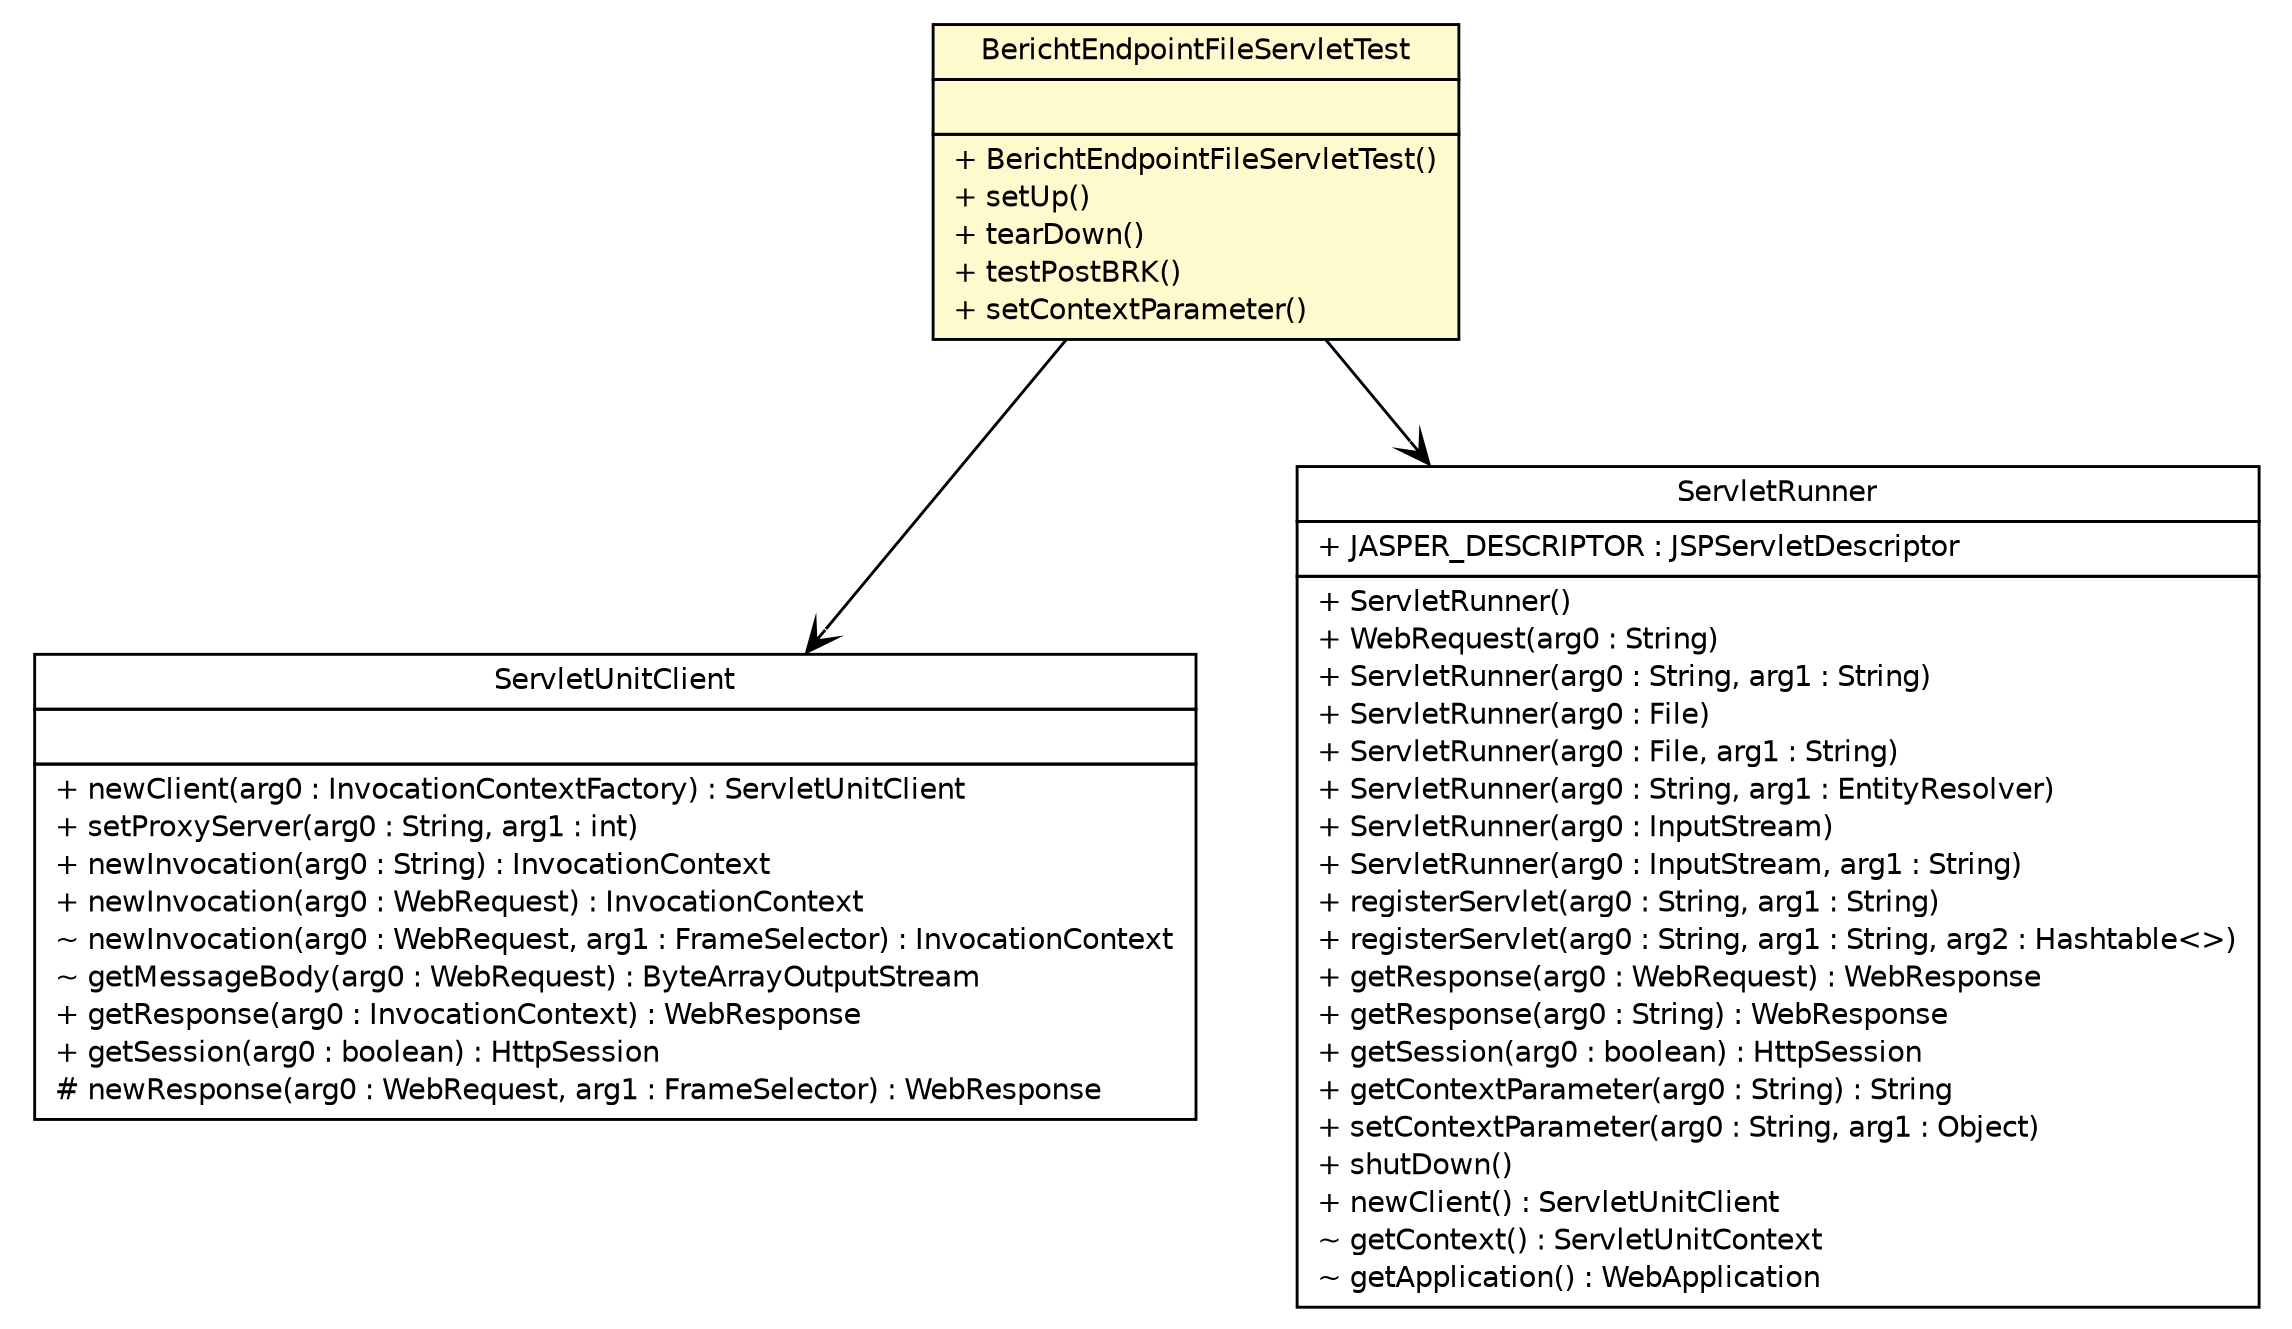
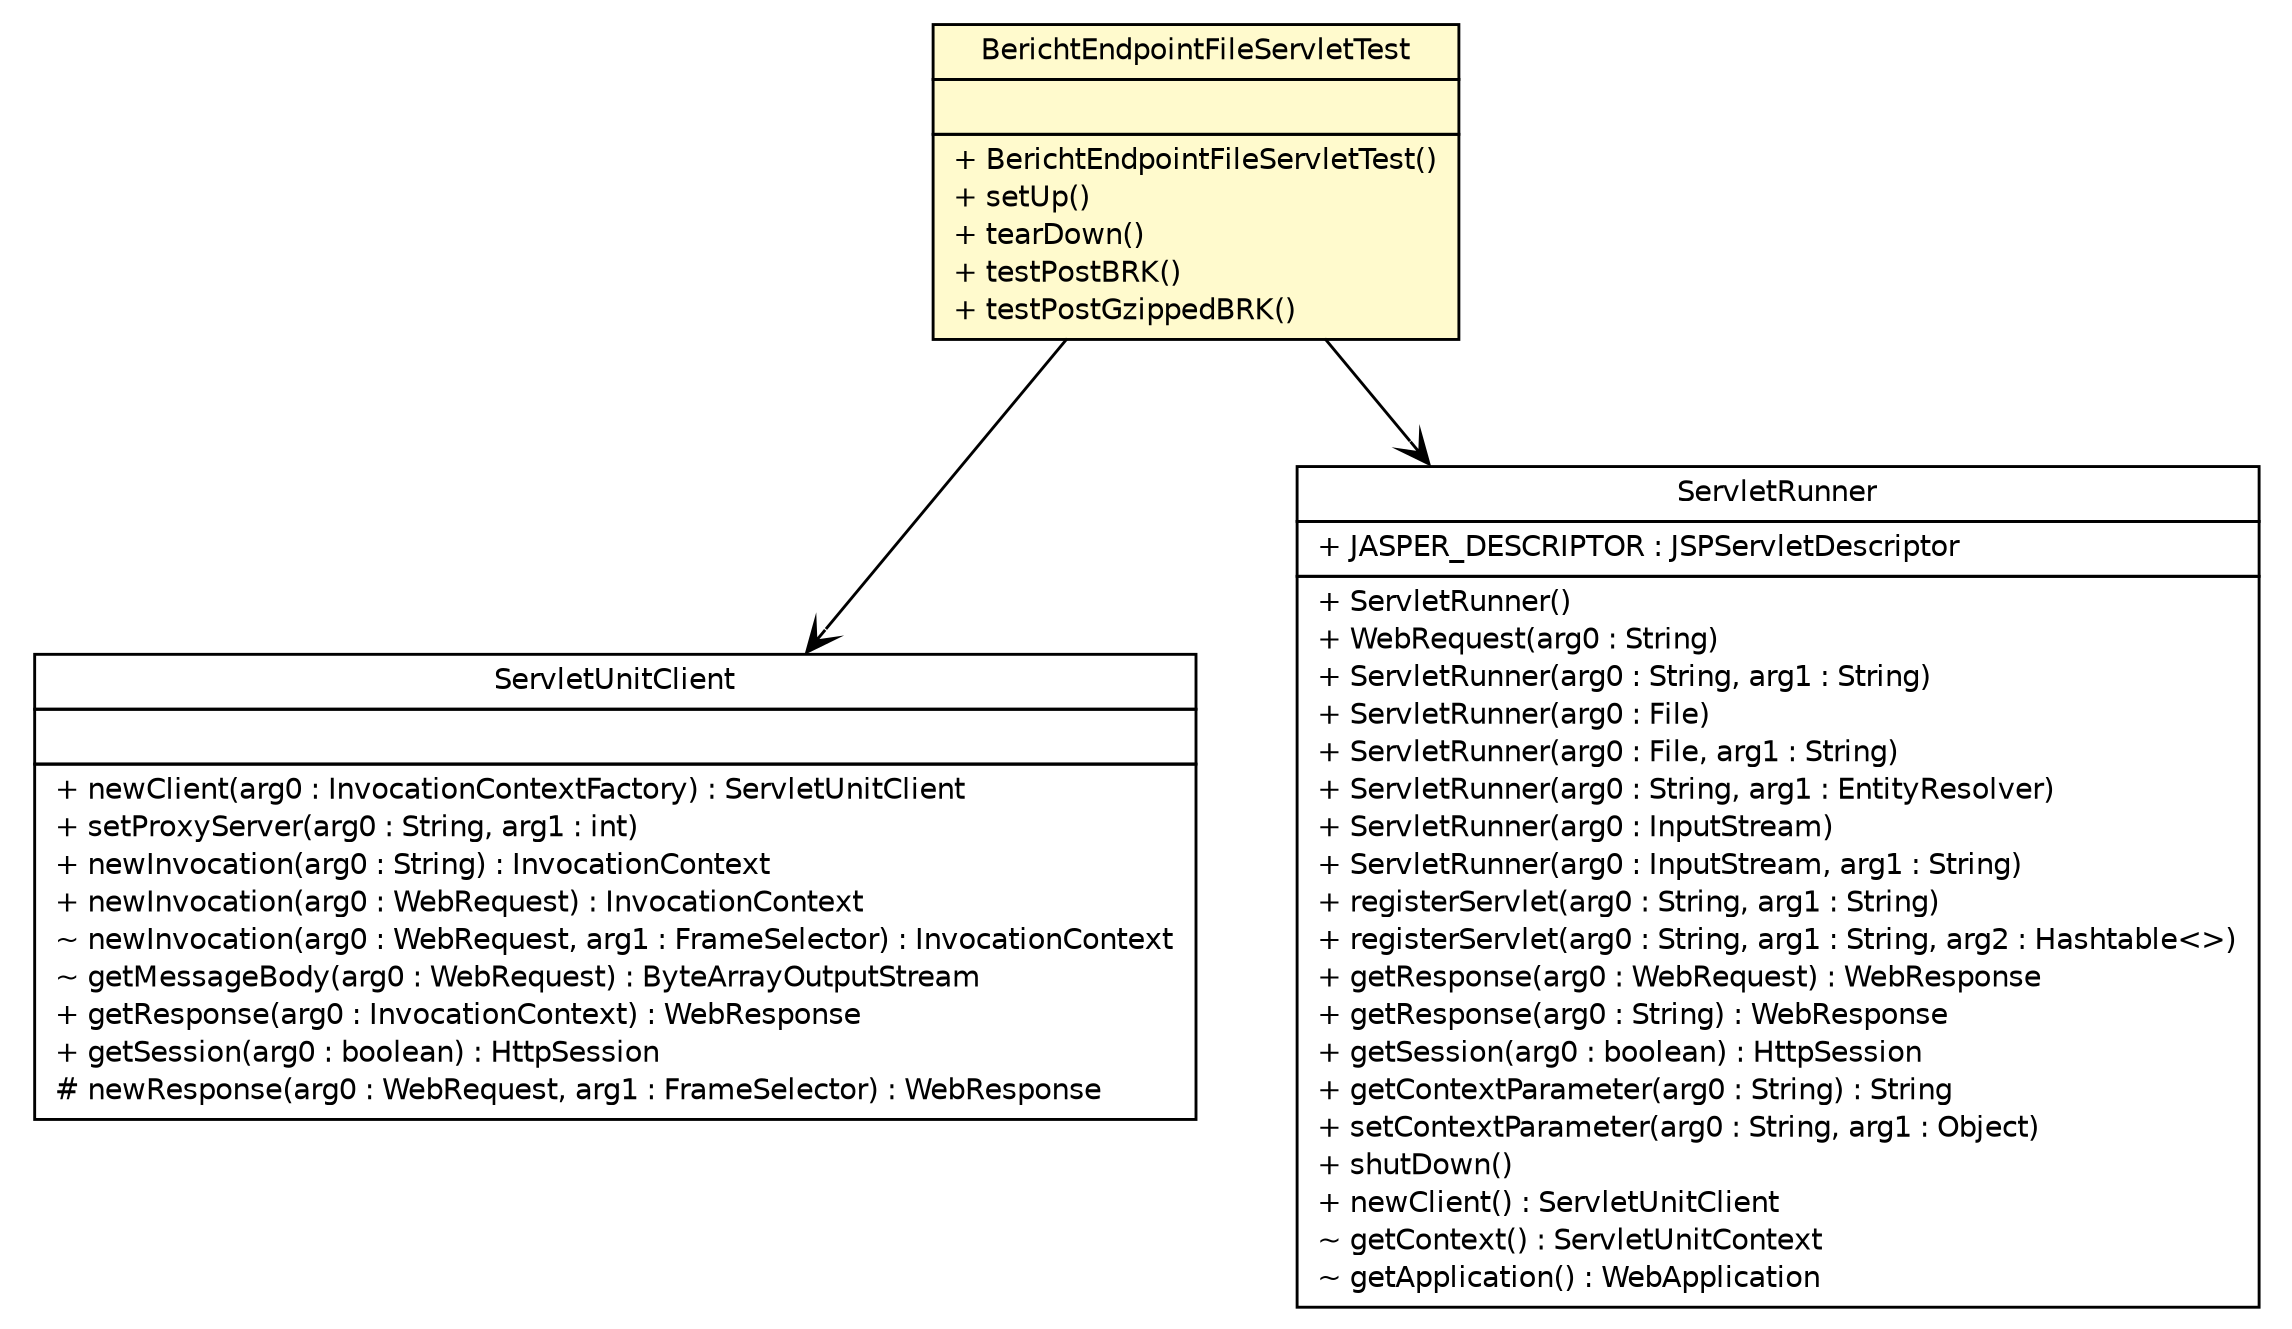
  digraph {
    nodesep=0.25
    ranksep=0.5
    node [fontcolor=black fontname=Helvetica fontsize=10.0 shape=plaintext]
    edge [arrowhead=open color=black fontcolor=black fontname=Helvetica fontsize=10.0 headport=p labelfontname=Helvetica labelfontsize=10 tailport=p]
-   n1 [label=<<table title="nl.b3p.brmo.service.proxy.BerichtEndpointFileServletTest" border="0" cellborder="1" cellspacing="0" cellpadding="2" port="p" bgcolor="lemonChiffon" href="./BerichtEndpointFileServletTest.html"> 		<tr><td><table border="0" cellspacing="0" cellpadding="1"> <tr><td align="center" balign="center"> BerichtEndpointFileServletTest </td></tr> 		</table></td></tr> 		<tr><td><table border="0" cellspacing="0" cellpadding="1"> <tr><td align="left" balign="left">  </td></tr> 		</table></td></tr> 		<tr><td><table border="0" cellspacing="0" cellpadding="1"> <tr><td align="left" balign="left"> + BerichtEndpointFileServletTest() </td></tr> <tr><td align="left" balign="left"> + setUp() </td></tr> <tr><td align="left" balign="left"> + tearDown() </td></tr> <tr><td align="left" balign="left"> + testPostBRK() </td></tr> <tr><td align="left" balign="left"> + setContextParameter() </td></tr> 		</table></td></tr> 		</table>>]
+   n1 [label=<<table title="nl.b3p.brmo.service.proxy.BerichtEndpointFileServletTest" border="0" cellborder="1" cellspacing="0" cellpadding="2" port="p" bgcolor="lemonChiffon" href="./BerichtEndpointFileServletTest.html"> 		<tr><td><table border="0" cellspacing="0" cellpadding="1"> <tr><td align="center" balign="center"> BerichtEndpointFileServletTest </td></tr> 		</table></td></tr> 		<tr><td><table border="0" cellspacing="0" cellpadding="1"> <tr><td align="left" balign="left">  </td></tr> 		</table></td></tr> 		<tr><td><table border="0" cellspacing="0" cellpadding="1"> <tr><td align="left" balign="left"> + BerichtEndpointFileServletTest() </td></tr> <tr><td align="left" balign="left"> + setUp() </td></tr> <tr><td align="left" balign="left"> + tearDown() </td></tr> <tr><td align="left" balign="left"> + testPostBRK() </td></tr> <tr><td align="left" balign="left"> + testPostGzippedBRK() </td></tr> 		</table></td></tr> 		</table>>]
    n2 [label=<<table title="com.meterware.servletunit.ServletUnitClient" border="0" cellborder="1" cellspacing="0" cellpadding="2" port="p"> 		<tr><td><table border="0" cellspacing="0" cellpadding="1"> <tr><td align="center" balign="center"> ServletUnitClient </td></tr> 		</table></td></tr> 		<tr><td><table border="0" cellspacing="0" cellpadding="1"> <tr><td align="left" balign="left">  </td></tr> 		</table></td></tr> 		<tr><td><table border="0" cellspacing="0" cellpadding="1"> <tr><td align="left" balign="left"> + newClient(arg0 : InvocationContextFactory) : ServletUnitClient </td></tr> <tr><td align="left" balign="left"> + setProxyServer(arg0 : String, arg1 : int) </td></tr> <tr><td align="left" balign="left"> + newInvocation(arg0 : String) : InvocationContext </td></tr> <tr><td align="left" balign="left"> + newInvocation(arg0 : WebRequest) : InvocationContext </td></tr> <tr><td align="left" balign="left"> ~ newInvocation(arg0 : WebRequest, arg1 : FrameSelector) : InvocationContext </td></tr> <tr><td align="left" balign="left"> ~ getMessageBody(arg0 : WebRequest) : ByteArrayOutputStream </td></tr> <tr><td align="left" balign="left"> + getResponse(arg0 : InvocationContext) : WebResponse </td></tr> <tr><td align="left" balign="left"> + getSession(arg0 : boolean) : HttpSession </td></tr> <tr><td align="left" balign="left"> # newResponse(arg0 : WebRequest, arg1 : FrameSelector) : WebResponse </td></tr> 		</table></td></tr> 		</table>>]
    n3 [label=<<table title="com.meterware.servletunit.ServletRunner" border="0" cellborder="1" cellspacing="0" cellpadding="2" port="p"> 		<tr><td><table border="0" cellspacing="0" cellpadding="1"> <tr><td align="center" balign="center"> ServletRunner </td></tr> 		</table></td></tr> 		<tr><td><table border="0" cellspacing="0" cellpadding="1"> <tr><td align="left" balign="left"> + JASPER_DESCRIPTOR : JSPServletDescriptor </td></tr> 		</table></td></tr> 		<tr><td><table border="0" cellspacing="0" cellpadding="1"> <tr><td align="left" balign="left"> + ServletRunner() </td></tr> <tr><td align="left" balign="left"> + WebRequest(arg0 : String) </td></tr> <tr><td align="left" balign="left"> + ServletRunner(arg0 : String, arg1 : String) </td></tr> <tr><td align="left" balign="left"> + ServletRunner(arg0 : File) </td></tr> <tr><td align="left" balign="left"> + ServletRunner(arg0 : File, arg1 : String) </td></tr> <tr><td align="left" balign="left"> + ServletRunner(arg0 : String, arg1 : EntityResolver) </td></tr> <tr><td align="left" balign="left"> + ServletRunner(arg0 : InputStream) </td></tr> <tr><td align="left" balign="left"> + ServletRunner(arg0 : InputStream, arg1 : String) </td></tr> <tr><td align="left" balign="left"> + registerServlet(arg0 : String, arg1 : String) </td></tr> <tr><td align="left" balign="left"> + registerServlet(arg0 : String, arg1 : String, arg2 : Hashtable&lt;&gt;) </td></tr> <tr><td align="left" balign="left"> + getResponse(arg0 : WebRequest) : WebResponse </td></tr> <tr><td align="left" balign="left"> + getResponse(arg0 : String) : WebResponse </td></tr> <tr><td align="left" balign="left"> + getSession(arg0 : boolean) : HttpSession </td></tr> <tr><td align="left" balign="left"> + getContextParameter(arg0 : String) : String </td></tr> <tr><td align="left" balign="left"> + setContextParameter(arg0 : String, arg1 : Object) </td></tr> <tr><td align="left" balign="left"> + shutDown() </td></tr> <tr><td align="left" balign="left"> + newClient() : ServletUnitClient </td></tr> <tr><td align="left" balign="left"> ~ getContext() : ServletUnitContext </td></tr> <tr><td align="left" balign="left"> ~ getApplication() : WebApplication </td></tr> 		</table></td></tr> 		</table>>]
    n1 -> n2
    n1 -> n3
  }
